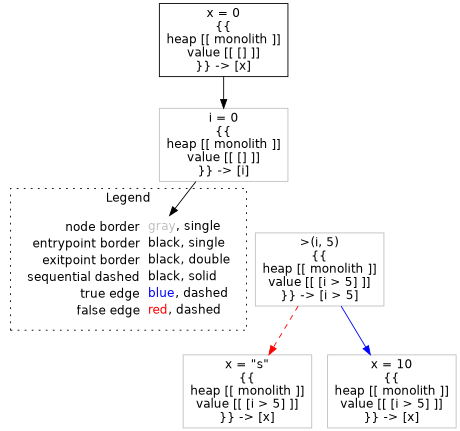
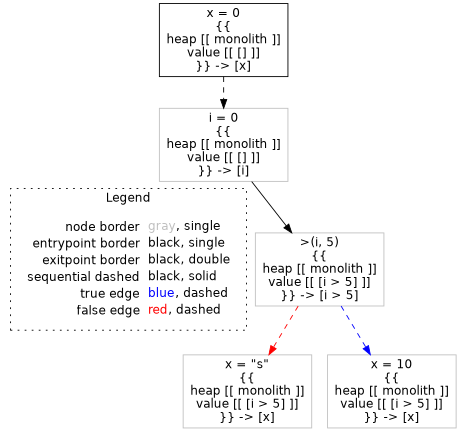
  digraph {
    fontname="DejaVu Sans"
    node [fontname="DejaVu Sans" shape=rect color=gray]
    edge [color=black fontname="DejaVu Sans"]
    n1 [label=<<table border="0" cellpadding="2" cellspacing="0" cellborder="0"><tr><td align="right">node border&nbsp;</td><td align="left"><font color="gray">gray</font>, single</td></tr><tr><td align="right">entrypoint border&nbsp;</td><td align="left"><font color="black">black</font>, single</td></tr><tr><td align="right">exitpoint border&nbsp;</td><td align="left"><font color="black">black</font>, double</td></tr><tr><td align="right">sequential dashed&nbsp;</td><td align="left"><font color="black">black</font>, solid</td></tr><tr><td align="right">true edge&nbsp;</td><td align="left"><font color="blue">blue</font>, dashed</td></tr><tr><td align="right">false edge&nbsp;</td><td align="left"><font color="red">red</font>, dashed</td></tr></table>> shape=plaintext color=""]
    n2 [color=black label=<x = 0<BR/>{{<BR/>heap [[ monolith ]]<BR/>value [[ [] ]]<BR/>}} -&gt; [x]>]
    n3 [label=<i = 0<BR/>{{<BR/>heap [[ monolith ]]<BR/>value [[ [] ]]<BR/>}} -&gt; [i]>]
    n4 [label=<&gt;(i, 5)<BR/>{{<BR/>heap [[ monolith ]]<BR/>value [[ [i &gt; 5] ]]<BR/>}} -&gt; [i &gt; 5]>]
    n5 [label=<x = &quot;s&quot;<BR/>{{<BR/>heap [[ monolith ]]<BR/>value [[ [i &gt; 5] ]]<BR/>}} -&gt; [x]>]
    n6 [label=<x = 10<BR/>{{<BR/>heap [[ monolith ]]<BR/>value [[ [i &gt; 5] ]]<BR/>}} -&gt; [x]>]
    subgraph cluster_1 {
      label=Legend
      style=dotted
      n1
    }
-   n2 -> n3
-   n3 -> n1
+   n2 -> n3 [style=dashed]
+   n3 -> n4
    n4 -> n5 [color=red style=dashed]
-   n4 -> n6 [color=blue style=solid]
+   n4 -> n6 [color=blue style=dashed]
  }
